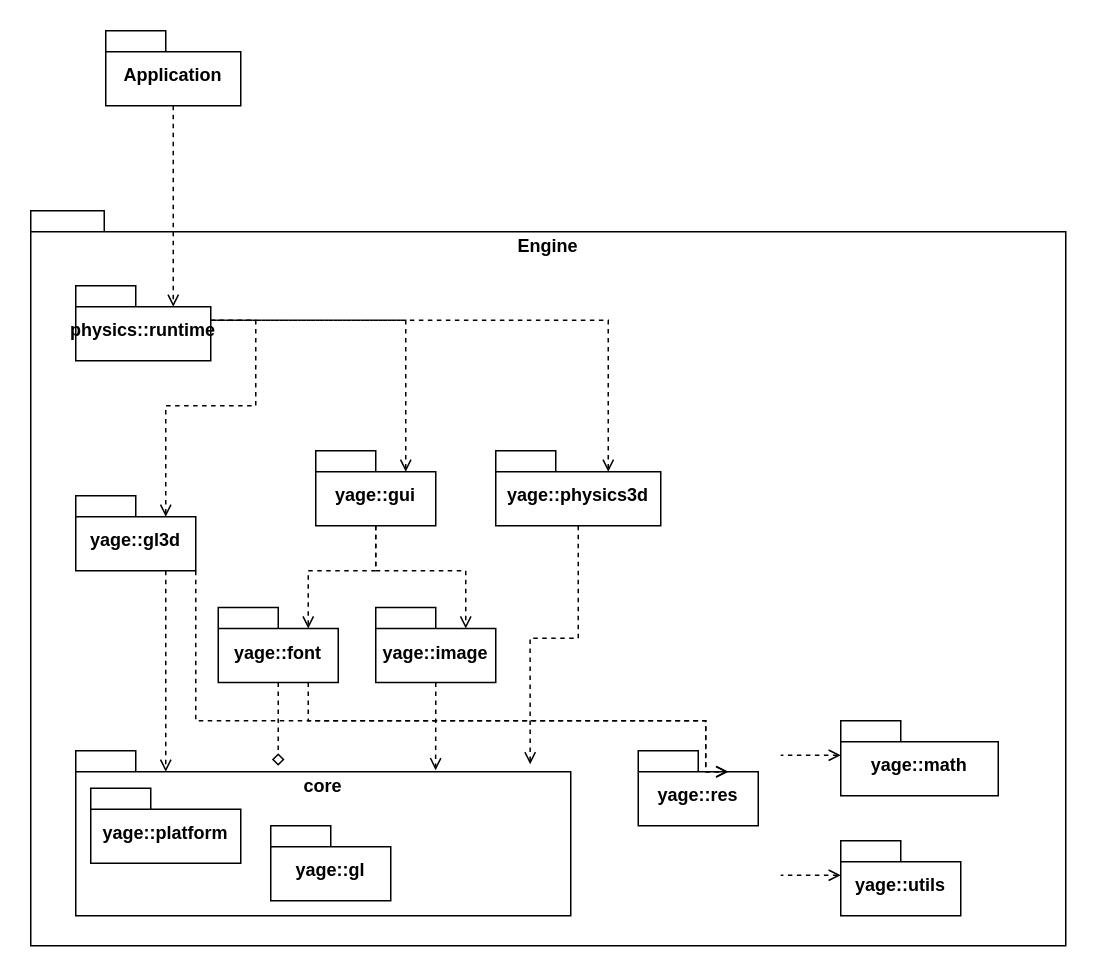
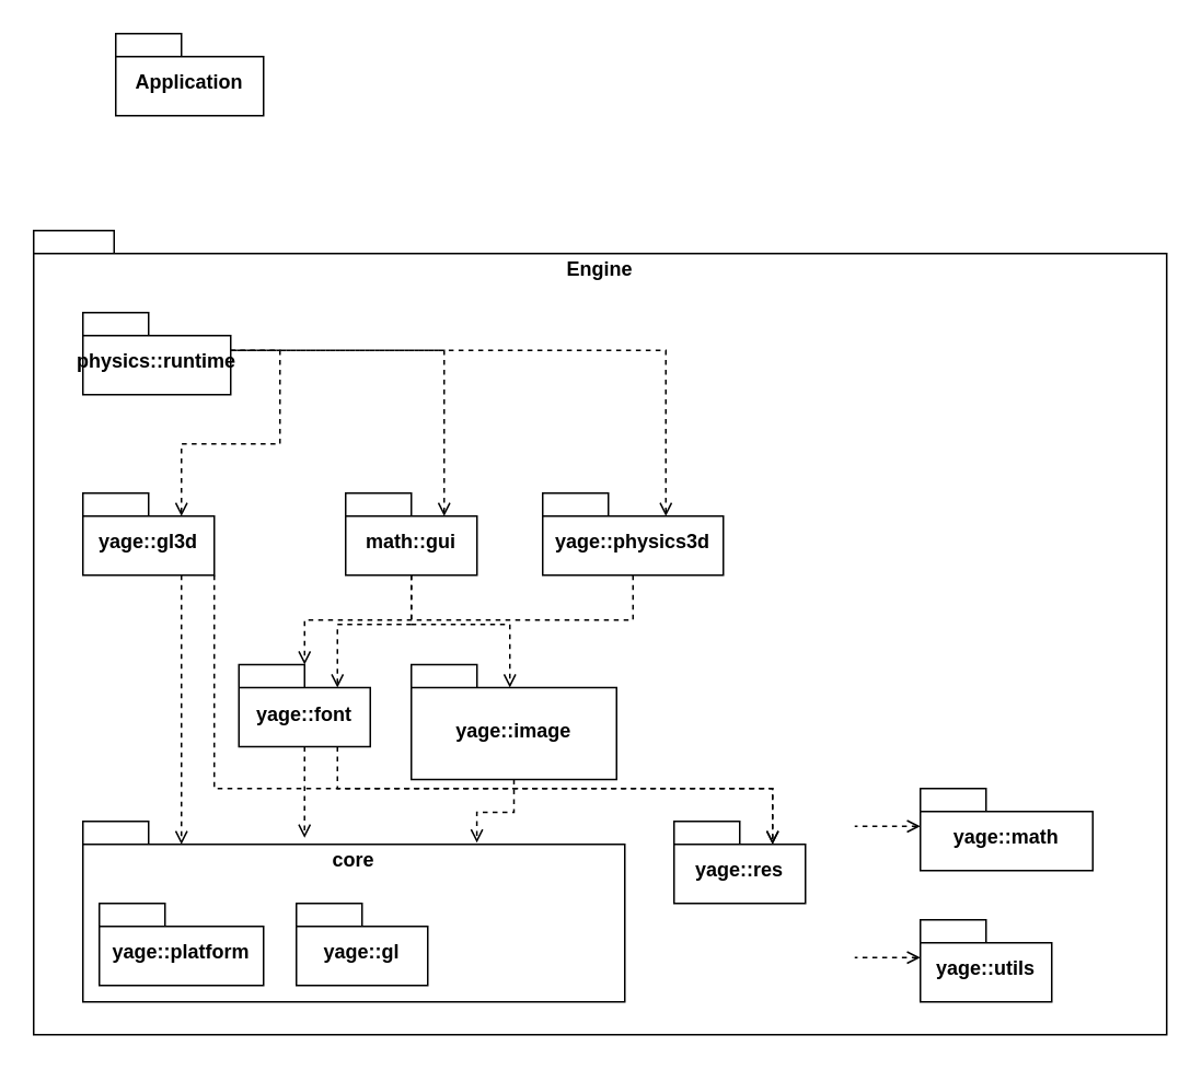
  <mxCell id="0" />
  <mxCell id="1" parent="0" />
  <mxCell id="2" value="Engine" style="shape=folder;fontStyle=1;spacingTop=10;tabWidth=40;tabHeight=14;tabPosition=left;html=1;whiteSpace=wrap;align=center;verticalAlign=top;" vertex="1" parent="1"><mxGeometry x="20" y="140" width="690" height="490" as="geometry" /></mxCell>
  <mxCell id="3" value="core" style="shape=folder;fontStyle=1;spacingTop=10;tabWidth=40;tabHeight=14;tabPosition=left;html=1;whiteSpace=wrap;verticalAlign=top;align=center;" vertex="1" parent="1"><mxGeometry x="50" y="500" width="330" height="110" as="geometry" /></mxCell>
- <mxCell id="4" value="yage::image" style="shape=folder;fontStyle=1;spacingTop=10;tabWidth=40;tabHeight=14;tabPosition=left;html=1;whiteSpace=wrap;" vertex="1" parent="1"><mxGeometry x="250" y="404.5" width="80" height="50" as="geometry" /></mxCell>
+ <mxCell id="4" value="yage::image" style="shape=folder;fontStyle=1;spacingTop=10;tabWidth=40;tabHeight=14;tabPosition=left;html=1;whiteSpace=wrap;" vertex="1" parent="1"><mxGeometry x="250" y="404.5" width="125" height="70" as="geometry" /></mxCell>
  <mxCell id="5" style="edgeStyle=orthogonalEdgeStyle;rounded=0;orthogonalLoop=1;jettySize=auto;html=1;exitX=0;exitY=0;exitDx=0;exitDy=23;exitPerimeter=0;dashed=1;startArrow=open;startFill=0;endArrow=none;endFill=0;" edge="1" parent="1" source="6"><mxGeometry relative="1" as="geometry"><mxPoint x="520" y="583" as="targetPoint" /></mxGeometry></mxCell>
  <mxCell id="6" value="yage::utils" style="shape=folder;fontStyle=1;spacingTop=10;tabWidth=40;tabHeight=14;tabPosition=left;html=1;whiteSpace=wrap;" vertex="1" parent="1"><mxGeometry x="560" y="560" width="80" height="50" as="geometry" /></mxCell>
- <mxCell id="7" value="yage::gl3d" style="shape=folder;fontStyle=1;spacingTop=10;tabWidth=40;tabHeight=14;tabPosition=left;html=1;whiteSpace=wrap;" vertex="1" parent="1"><mxGeometry x="50" y="330" width="80" height="50" as="geometry" /></mxCell>
+ <mxCell id="7" value="yage::gl3d" style="shape=folder;fontStyle=1;spacingTop=10;tabWidth=40;tabHeight=14;tabPosition=left;html=1;whiteSpace=wrap;" vertex="1" parent="1"><mxGeometry x="50" y="300" width="80" height="50" as="geometry" /></mxCell>
  <mxCell id="8" value="yage::physics3d" style="shape=folder;fontStyle=1;spacingTop=10;tabWidth=40;tabHeight=14;tabPosition=left;html=1;whiteSpace=wrap;" vertex="1" parent="1"><mxGeometry x="330" y="300" width="110" height="50" as="geometry" /></mxCell>
- <mxCell id="9" value="yage::platform" style="shape=folder;fontStyle=1;spacingTop=10;tabWidth=40;tabHeight=14;tabPosition=left;html=1;whiteSpace=wrap;" vertex="1" parent="1"><mxGeometry x="60" y="525" width="100" height="50" as="geometry" /></mxCell>
+ <mxCell id="9" value="yage::platform" style="shape=folder;fontStyle=1;spacingTop=10;tabWidth=40;tabHeight=14;tabPosition=left;html=1;whiteSpace=wrap;" vertex="1" parent="1"><mxGeometry x="60" y="550" width="100" height="50" as="geometry" /></mxCell>
  <mxCell id="10" value="yage::gl" style="shape=folder;fontStyle=1;spacingTop=10;tabWidth=40;tabHeight=14;tabPosition=left;html=1;whiteSpace=wrap;" vertex="1" parent="1"><mxGeometry x="180" y="550" width="80" height="50" as="geometry" /></mxCell>
- <mxCell id="11" value="yage::res" style="shape=folder;fontStyle=1;spacingTop=10;tabWidth=40;tabHeight=14;tabPosition=left;html=1;whiteSpace=wrap;" vertex="1" parent="1"><mxGeometry x="425" y="500" width="80" height="50" as="geometry" /></mxCell>
+ <mxCell id="11" value="yage::res" style="shape=folder;fontStyle=1;spacingTop=10;tabWidth=40;tabHeight=14;tabPosition=left;html=1;whiteSpace=wrap;" vertex="1" parent="1"><mxGeometry x="410" y="500" width="80" height="50" as="geometry" /></mxCell>
  <mxCell id="12" value="yage::font" style="shape=folder;fontStyle=1;spacingTop=10;tabWidth=40;tabHeight=14;tabPosition=left;html=1;whiteSpace=wrap;" vertex="1" parent="1"><mxGeometry x="145" y="404.5" width="80" height="50" as="geometry" /></mxCell>
- <mxCell id="13" value="yage::gui" style="shape=folder;fontStyle=1;spacingTop=10;tabWidth=40;tabHeight=14;tabPosition=left;html=1;whiteSpace=wrap;" vertex="1" parent="1"><mxGeometry x="210" y="300" width="80" height="50" as="geometry" /></mxCell>
+ <mxCell id="13" value="math::gui" style="shape=folder;fontStyle=1;spacingTop=10;tabWidth=40;tabHeight=14;tabPosition=left;html=1;whiteSpace=wrap;" vertex="1" parent="1"><mxGeometry x="210" y="300" width="80" height="50" as="geometry" /></mxCell>
  <mxCell id="14" value="physics::runtime" style="shape=folder;fontStyle=1;spacingTop=10;tabWidth=40;tabHeight=14;tabPosition=left;html=1;whiteSpace=wrap;" vertex="1" parent="1"><mxGeometry x="50" y="190" width="90" height="50" as="geometry" /></mxCell>
  <mxCell id="15" value="Application" style="shape=folder;fontStyle=1;spacingTop=10;tabWidth=40;tabHeight=14;tabPosition=left;html=1;whiteSpace=wrap;" vertex="1" parent="1"><mxGeometry x="70" y="20" width="90" height="50" as="geometry" /></mxCell>
  <mxCell id="16" style="edgeStyle=orthogonalEdgeStyle;rounded=0;orthogonalLoop=1;jettySize=auto;html=1;exitX=0;exitY=0;exitDx=0;exitDy=23;exitPerimeter=0;startArrow=open;startFill=0;dashed=1;endArrow=none;endFill=0;" edge="1" parent="1" source="17"><mxGeometry relative="1" as="geometry"><mxPoint x="520" y="503" as="targetPoint" /></mxGeometry></mxCell>
  <mxCell id="17" value="yage::math" style="shape=folder;fontStyle=1;spacingTop=10;tabWidth=40;tabHeight=14;tabPosition=left;html=1;whiteSpace=wrap;" vertex="1" parent="1"><mxGeometry x="560" y="480" width="105" height="50" as="geometry" /></mxCell>
  <mxCell id="18" style="edgeStyle=orthogonalEdgeStyle;rounded=0;orthogonalLoop=1;jettySize=auto;html=1;exitX=0;exitY=0;exitDx=75;exitDy=14;exitPerimeter=0;entryX=0;entryY=0;entryDx=90;entryDy=23;entryPerimeter=0;dashed=1;endArrow=none;endFill=0;startArrow=open;startFill=0;" edge="1" parent="1" source="8" target="14"><mxGeometry relative="1" as="geometry"><Array as="points"><mxPoint x="405" y="213" /></Array></mxGeometry></mxCell>
  <mxCell id="19" style="edgeStyle=orthogonalEdgeStyle;rounded=0;orthogonalLoop=1;jettySize=auto;html=1;exitX=0;exitY=0;exitDx=60;exitDy=14;exitPerimeter=0;entryX=0;entryY=0;entryDx=90;entryDy=23;entryPerimeter=0;dashed=1;endArrow=none;endFill=0;startArrow=open;startFill=0;" edge="1" parent="1" source="7" target="14"><mxGeometry relative="1" as="geometry"><Array as="points"><mxPoint x="110" y="270" /><mxPoint x="170" y="270" /><mxPoint x="170" y="213" /></Array></mxGeometry></mxCell>
  <mxCell id="20" style="edgeStyle=orthogonalEdgeStyle;rounded=0;orthogonalLoop=1;jettySize=auto;html=1;exitX=0;exitY=0;exitDx=60;exitDy=14;exitPerimeter=0;entryX=0;entryY=0;entryDx=90;entryDy=23;entryPerimeter=0;dashed=1;startArrow=open;startFill=0;endArrow=none;endFill=0;" edge="1" parent="1" source="13" target="14"><mxGeometry relative="1" as="geometry"><Array as="points"><mxPoint x="270" y="213" /></Array></mxGeometry></mxCell>
  <mxCell id="21" style="edgeStyle=orthogonalEdgeStyle;rounded=0;orthogonalLoop=1;jettySize=auto;html=1;exitX=0.5;exitY=1;exitDx=0;exitDy=0;exitPerimeter=0;dashed=1;endArrow=open;endFill=0;entryX=0;entryY=0;entryDx=60;entryDy=14;entryPerimeter=0;" edge="1" parent="1" source="13" target="12"><mxGeometry relative="1" as="geometry"><mxPoint x="205" y="419" as="targetPoint" /><Array as="points"><mxPoint x="250" y="380" /><mxPoint x="205" y="380" /></Array></mxGeometry></mxCell>
  <mxCell id="22" style="edgeStyle=orthogonalEdgeStyle;rounded=0;orthogonalLoop=1;jettySize=auto;html=1;exitX=0.5;exitY=1;exitDx=0;exitDy=0;exitPerimeter=0;entryX=0;entryY=0;entryDx=60;entryDy=14;entryPerimeter=0;dashed=1;endArrow=open;endFill=0;" edge="1" parent="1" source="13" target="4"><mxGeometry relative="1" as="geometry"><Array as="points"><mxPoint x="250" y="380" /><mxPoint x="310" y="380" /></Array></mxGeometry></mxCell>
  <mxCell id="23" style="edgeStyle=orthogonalEdgeStyle;rounded=0;orthogonalLoop=1;jettySize=auto;html=1;dashed=1;endArrow=open;endFill=0;exitX=0.75;exitY=1;exitDx=0;exitDy=0;exitPerimeter=0;" edge="1" parent="1" source="7"><mxGeometry relative="1" as="geometry"><mxPoint x="50" y="400" as="sourcePoint" /><mxPoint x="110" y="514" as="targetPoint" /><Array as="points" /></mxGeometry></mxCell>
- <mxCell id="24" style="edgeStyle=orthogonalEdgeStyle;rounded=0;orthogonalLoop=1;jettySize=auto;html=1;exitX=0.5;exitY=1;exitDx=0;exitDy=0;exitPerimeter=0;entryX=0.409;entryY=0.091;entryDx=0;entryDy=0;entryPerimeter=0;dashed=1;endArrow=diamond;endFill=0;" edge="1" parent="1" source="12" target="3"><mxGeometry relative="1" as="geometry" /></mxCell>
+ <mxCell id="24" style="edgeStyle=orthogonalEdgeStyle;rounded=0;orthogonalLoop=1;jettySize=auto;html=1;exitX=0.5;exitY=1;exitDx=0;exitDy=0;exitPerimeter=0;entryX=0.409;entryY=0.091;entryDx=0;entryDy=0;entryPerimeter=0;dashed=1;endArrow=open;endFill=0;" edge="1" parent="1" source="12" target="3"><mxGeometry relative="1" as="geometry" /></mxCell>
  <mxCell id="25" style="edgeStyle=orthogonalEdgeStyle;rounded=0;orthogonalLoop=1;jettySize=auto;html=1;exitX=0.5;exitY=1;exitDx=0;exitDy=0;exitPerimeter=0;entryX=0.727;entryY=0.118;entryDx=0;entryDy=0;entryPerimeter=0;dashed=1;endArrow=open;endFill=0;" edge="1" parent="1" source="4" target="3"><mxGeometry relative="1" as="geometry" /></mxCell>
- <mxCell id="26" style="edgeStyle=orthogonalEdgeStyle;rounded=0;orthogonalLoop=1;jettySize=auto;html=1;exitX=0.5;exitY=1;exitDx=0;exitDy=0;exitPerimeter=0;entryX=0.918;entryY=0.082;entryDx=0;entryDy=0;entryPerimeter=0;dashed=1;endArrow=open;endFill=0;" edge="1" parent="1" source="8" target="3"><mxGeometry relative="1" as="geometry" /></mxCell>
+ <mxCell id="26" style="edgeStyle=orthogonalEdgeStyle;rounded=0;orthogonalLoop=1;jettySize=auto;html=1;exitX=0.5;exitY=1;exitDx=0;exitDy=0;exitPerimeter=0;dashed=1;endArrow=open;endFill=0;" edge="1" parent="1" source="8" target="12"><mxGeometry relative="1" as="geometry" /></mxCell>
  <mxCell id="27" style="edgeStyle=orthogonalEdgeStyle;rounded=0;orthogonalLoop=1;jettySize=auto;html=1;exitX=0.75;exitY=1;exitDx=0;exitDy=0;exitPerimeter=0;entryX=0;entryY=0;entryDx=60;entryDy=14;entryPerimeter=0;dashed=1;endArrow=open;endFill=0;" edge="1" parent="1" source="12" target="11"><mxGeometry relative="1" as="geometry"><Array as="points"><mxPoint x="205" y="480" /><mxPoint x="470" y="480" /></Array></mxGeometry></mxCell>
  <mxCell id="28" style="edgeStyle=orthogonalEdgeStyle;rounded=0;orthogonalLoop=1;jettySize=auto;html=1;exitX=0;exitY=0;exitDx=80;exitDy=50;exitPerimeter=0;entryX=0;entryY=0;entryDx=60;entryDy=14;entryPerimeter=0;endArrow=open;endFill=0;dashed=1;" edge="1" parent="1" source="7" target="11"><mxGeometry relative="1" as="geometry"><Array as="points"><mxPoint x="130" y="480" /><mxPoint x="470" y="480" /></Array></mxGeometry></mxCell>
- <mxCell id="29" style="edgeStyle=orthogonalEdgeStyle;rounded=0;orthogonalLoop=1;jettySize=auto;html=1;exitX=0.5;exitY=1;exitDx=0;exitDy=0;exitPerimeter=0;entryX=0;entryY=0;entryDx=65;entryDy=14;entryPerimeter=0;endArrow=open;endFill=0;dashed=1;" edge="1" parent="1" source="15" target="14"><mxGeometry relative="1" as="geometry" /></mxCell>
